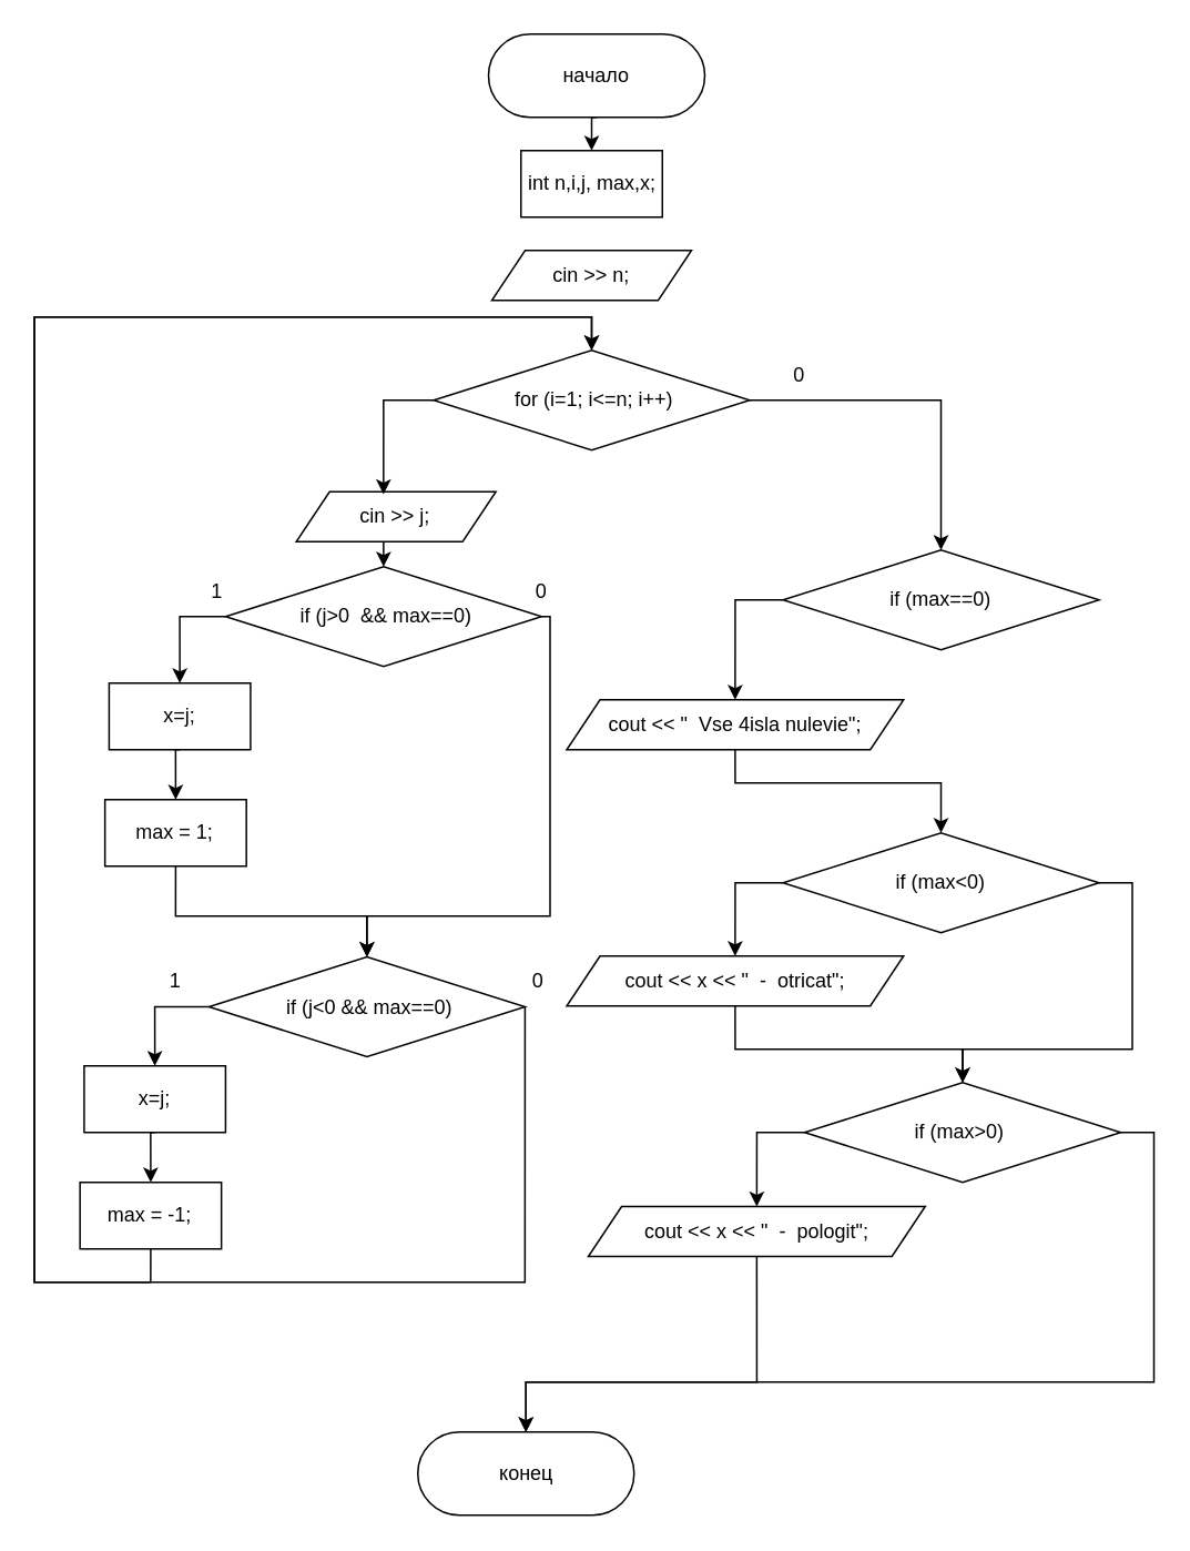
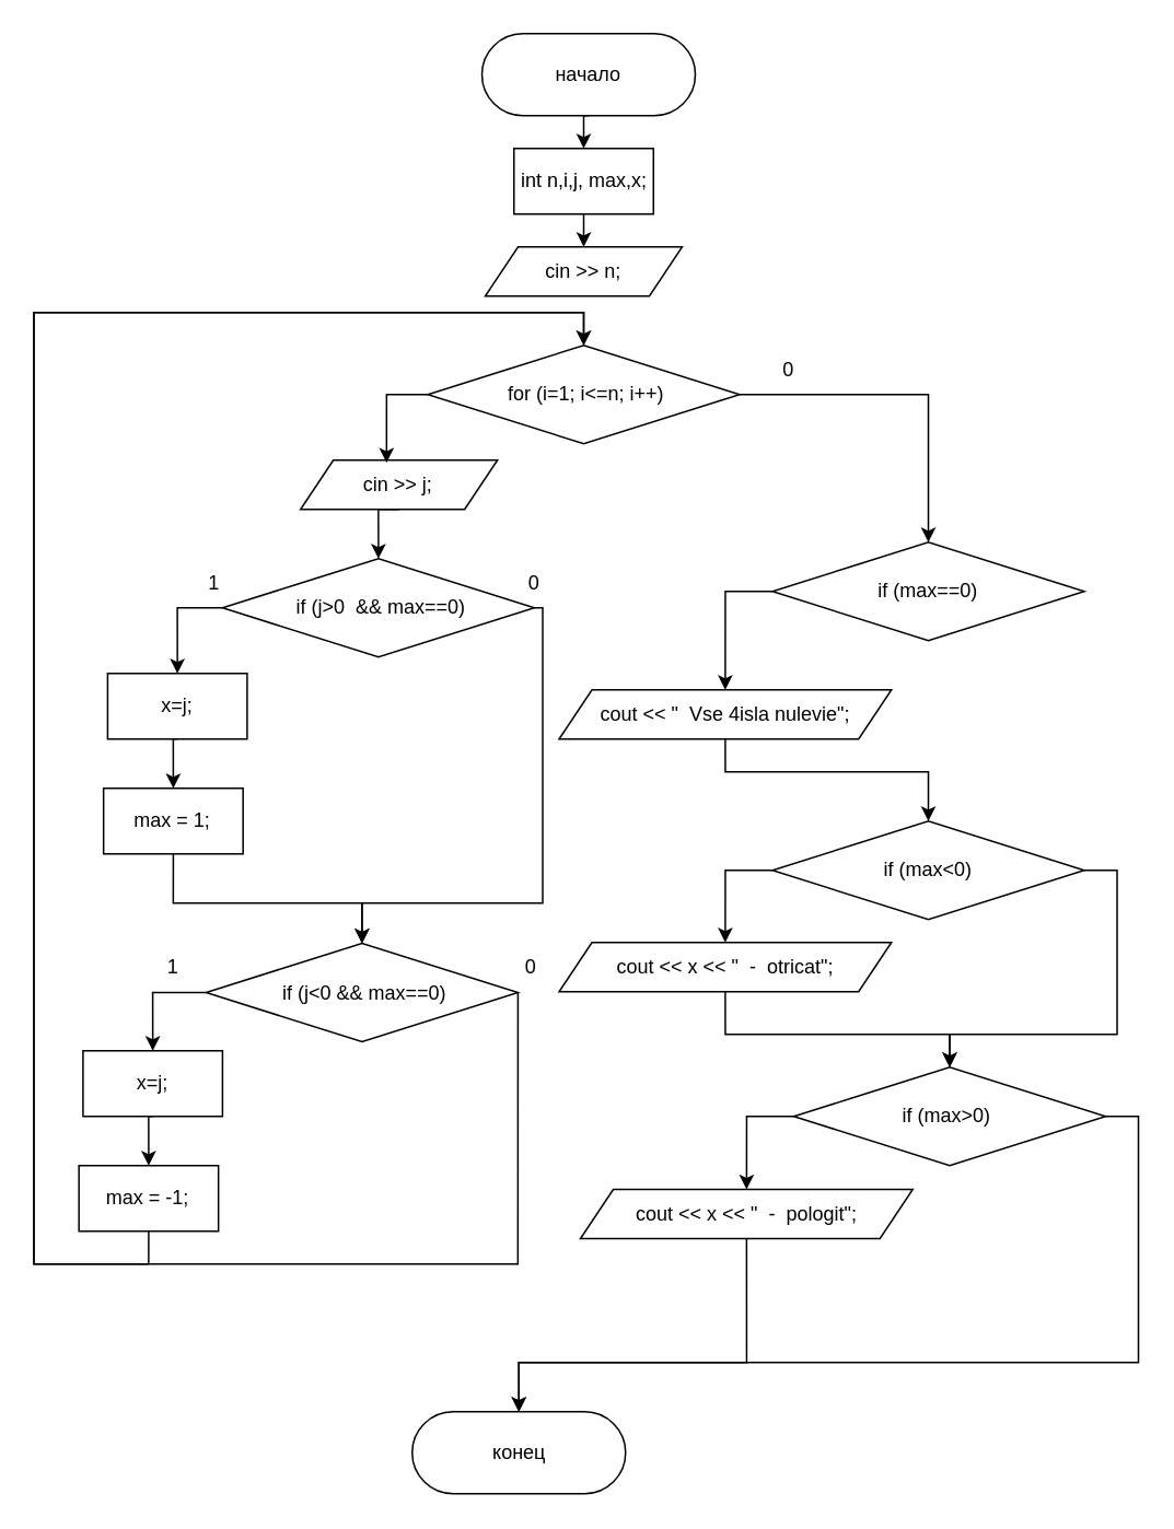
  <mxCell id="0" />
  <mxCell id="1" parent="0" />
  <mxCell id="2" style="edgeStyle=orthogonalEdgeStyle;rounded=0;orthogonalLoop=1;jettySize=auto;html=1;exitX=0.5;exitY=1;exitDx=0;exitDy=0;entryX=0.5;entryY=0;entryDx=0;entryDy=0;" edge="1" parent="1" source="3" target="5"><mxGeometry relative="1" as="geometry" /></mxCell>
  <mxCell id="3" value="начало" style="rounded=1;whiteSpace=wrap;html=1;arcSize=50;" vertex="1" parent="1"><mxGeometry x="293" width="130" height="50" as="geometry" y="20" /></mxCell>
+ <mxCell id="4" style="edgeStyle=orthogonalEdgeStyle;rounded=0;orthogonalLoop=1;jettySize=auto;html=1;exitX=0.5;exitY=1;exitDx=0;exitDy=0;entryX=0.5;entryY=0;entryDx=0;entryDy=0;" edge="1" parent="1" source="5" target="6"><mxGeometry relative="1" as="geometry"><mxPoint x="355" y="160" as="targetPoint" /></mxGeometry></mxCell>
  <mxCell id="5" value="int n,i,j, max,x;" style="rounded=0;whiteSpace=wrap;html=1;" vertex="1" parent="1"><mxGeometry x="312.5" y="90" width="85" height="40" as="geometry" /></mxCell>
  <mxCell id="6" value="cin &amp;gt;&amp;gt; n;" style="shape=parallelogram;perimeter=parallelogramPerimeter;whiteSpace=wrap;html=1;fixedSize=1;rounded=1;arcSize=0;" vertex="1" parent="1"><mxGeometry x="295" y="150" width="120" height="30" as="geometry" /></mxCell>
  <mxCell id="7" value="конец&lt;br&gt;" style="rounded=1;whiteSpace=wrap;html=1;arcSize=50;" vertex="1" parent="1"><mxGeometry x="250.5" y="860" width="130" height="50" as="geometry" /></mxCell>
  <mxCell id="8" style="edgeStyle=orthogonalEdgeStyle;rounded=0;orthogonalLoop=1;jettySize=auto;html=1;exitX=0.5;exitY=1;exitDx=0;exitDy=0;entryX=0.5;entryY=0;entryDx=0;entryDy=0;" edge="1" parent="1" source="9" target="17"><mxGeometry relative="1" as="geometry" /></mxCell>
- <mxCell id="9" value="cin &amp;gt;&amp;gt; j;" style="shape=parallelogram;perimeter=parallelogramPerimeter;whiteSpace=wrap;html=1;fixedSize=1;rounded=1;arcSize=0;" vertex="1" parent="1"><mxGeometry x="177.44" y="295" width="120" height="30" as="geometry" /></mxCell>
+ <mxCell id="9" value="cin &amp;gt;&amp;gt; j;" style="shape=parallelogram;perimeter=parallelogramPerimeter;whiteSpace=wrap;html=1;fixedSize=1;rounded=1;arcSize=0;" vertex="1" parent="1"><mxGeometry x="182.44" y="280" width="120" height="30" as="geometry" /></mxCell>
  <mxCell id="10" value="1" style="text;html=1;strokeColor=none;fillColor=none;align=center;verticalAlign=middle;whiteSpace=wrap;rounded=0;" vertex="1" parent="1"><mxGeometry x="74.94" y="574" width="60" height="30" as="geometry" /></mxCell>
  <mxCell id="11" value="0" style="text;html=1;strokeColor=none;fillColor=none;align=center;verticalAlign=middle;whiteSpace=wrap;rounded=0;" vertex="1" parent="1"><mxGeometry x="295" y="340" width="60" height="30" as="geometry" /></mxCell>
  <mxCell id="12" style="edgeStyle=orthogonalEdgeStyle;rounded=0;orthogonalLoop=1;jettySize=auto;html=1;exitX=0;exitY=0.5;exitDx=0;exitDy=0;entryX=0.437;entryY=0.051;entryDx=0;entryDy=0;entryPerimeter=0;" edge="1" parent="1" source="14" target="9"><mxGeometry relative="1" as="geometry" /></mxCell>
  <mxCell id="13" style="edgeStyle=orthogonalEdgeStyle;rounded=0;orthogonalLoop=1;jettySize=auto;html=1;exitX=1;exitY=0.5;exitDx=0;exitDy=0;entryX=0.5;entryY=0;entryDx=0;entryDy=0;" edge="1" parent="1" source="14" target="32"><mxGeometry relative="1" as="geometry" /></mxCell>
  <mxCell id="14" value="&amp;nbsp;for (i=1; i&amp;lt;=n; i++)" style="rhombus;whiteSpace=wrap;html=1;rounded=1;arcSize=0;" vertex="1" parent="1"><mxGeometry x="260" y="210" width="190" height="60" as="geometry" /></mxCell>
  <mxCell id="15" style="edgeStyle=orthogonalEdgeStyle;rounded=0;orthogonalLoop=1;jettySize=auto;html=1;exitX=0;exitY=0.5;exitDx=0;exitDy=0;entryX=0.5;entryY=0;entryDx=0;entryDy=0;" edge="1" parent="1" source="17" target="21"><mxGeometry relative="1" as="geometry" /></mxCell>
  <mxCell id="16" style="edgeStyle=orthogonalEdgeStyle;rounded=0;orthogonalLoop=1;jettySize=auto;html=1;exitX=1;exitY=0.5;exitDx=0;exitDy=0;entryX=0.5;entryY=0;entryDx=0;entryDy=0;" edge="1" parent="1" source="17" target="24"><mxGeometry relative="1" as="geometry"><Array as="points"><mxPoint x="330" y="370" /><mxPoint x="330" y="550" /><mxPoint x="220" y="550" /></Array></mxGeometry></mxCell>
  <mxCell id="17" value="&amp;nbsp;if (j&amp;gt;0&amp;nbsp; &amp;amp;&amp;amp; max==0)" style="rhombus;whiteSpace=wrap;html=1;rounded=1;arcSize=0;" vertex="1" parent="1"><mxGeometry x="134.94" y="340" width="190" height="60" as="geometry" /></mxCell>
  <mxCell id="18" style="edgeStyle=orthogonalEdgeStyle;rounded=0;orthogonalLoop=1;jettySize=auto;html=1;exitX=0.5;exitY=1;exitDx=0;exitDy=0;entryX=0.5;entryY=0;entryDx=0;entryDy=0;" edge="1" parent="1" source="19" target="24"><mxGeometry relative="1" as="geometry"><Array as="points"><mxPoint x="105" y="550" /><mxPoint x="220" y="550" /></Array></mxGeometry></mxCell>
  <mxCell id="19" value="max = 1;" style="rounded=0;whiteSpace=wrap;html=1;" vertex="1" parent="1"><mxGeometry x="62.44" y="480" width="85" height="40" as="geometry" /></mxCell>
  <mxCell id="20" style="edgeStyle=orthogonalEdgeStyle;rounded=0;orthogonalLoop=1;jettySize=auto;html=1;exitX=0.5;exitY=1;exitDx=0;exitDy=0;entryX=0.5;entryY=0;entryDx=0;entryDy=0;" edge="1" parent="1" source="21" target="19"><mxGeometry relative="1" as="geometry" /></mxCell>
  <mxCell id="21" value="x=j;" style="rounded=0;whiteSpace=wrap;html=1;" vertex="1" parent="1"><mxGeometry x="64.94" y="410" width="85" height="40" as="geometry" /></mxCell>
  <mxCell id="22" style="edgeStyle=orthogonalEdgeStyle;rounded=0;orthogonalLoop=1;jettySize=auto;html=1;exitX=0;exitY=0.5;exitDx=0;exitDy=0;entryX=0.5;entryY=0;entryDx=0;entryDy=0;" edge="1" parent="1" source="24" target="28"><mxGeometry relative="1" as="geometry" /></mxCell>
  <mxCell id="23" style="edgeStyle=orthogonalEdgeStyle;rounded=0;orthogonalLoop=1;jettySize=auto;html=1;exitX=1;exitY=0.5;exitDx=0;exitDy=0;entryX=0.5;entryY=0;entryDx=0;entryDy=0;" edge="1" parent="1" source="24" target="14"><mxGeometry relative="1" as="geometry"><Array as="points"><mxPoint x="315" y="770" /><mxPoint x="20" y="770" /><mxPoint x="20" y="190" /><mxPoint x="355" y="190" /></Array></mxGeometry></mxCell>
  <mxCell id="24" value="&amp;nbsp;if (j&amp;lt;0 &amp;amp;&amp;amp; max==0)" style="rhombus;whiteSpace=wrap;html=1;rounded=1;arcSize=0;" vertex="1" parent="1"><mxGeometry x="124.94" y="574.5" width="190" height="60" as="geometry" /></mxCell>
  <mxCell id="25" style="edgeStyle=orthogonalEdgeStyle;rounded=0;orthogonalLoop=1;jettySize=auto;html=1;exitX=0.5;exitY=1;exitDx=0;exitDy=0;entryX=0.5;entryY=0;entryDx=0;entryDy=0;" edge="1" parent="1" source="26" target="14"><mxGeometry relative="1" as="geometry"><Array as="points"><mxPoint x="90" y="770" /><mxPoint x="20" y="770" /><mxPoint x="20" y="190" /><mxPoint x="355" y="190" /></Array></mxGeometry></mxCell>
  <mxCell id="26" value="max = -1;" style="rounded=0;whiteSpace=wrap;html=1;" vertex="1" parent="1"><mxGeometry x="47.44" y="710" width="85" height="40" as="geometry" /></mxCell>
  <mxCell id="27" style="edgeStyle=orthogonalEdgeStyle;rounded=0;orthogonalLoop=1;jettySize=auto;html=1;exitX=0.5;exitY=1;exitDx=0;exitDy=0;entryX=0.5;entryY=0;entryDx=0;entryDy=0;" edge="1" parent="1" source="28" target="26"><mxGeometry relative="1" as="geometry" /></mxCell>
  <mxCell id="28" value="x=j;" style="rounded=0;whiteSpace=wrap;html=1;" vertex="1" parent="1"><mxGeometry x="49.94" y="640" width="85" height="40" as="geometry" /></mxCell>
  <mxCell id="29" value="1" style="text;html=1;strokeColor=none;fillColor=none;align=center;verticalAlign=middle;whiteSpace=wrap;rounded=0;" vertex="1" parent="1"><mxGeometry x="100" y="340" width="60" height="30" as="geometry" /></mxCell>
  <mxCell id="30" value="0" style="text;html=1;strokeColor=none;fillColor=none;align=center;verticalAlign=middle;whiteSpace=wrap;rounded=0;" vertex="1" parent="1"><mxGeometry x="293" y="574" width="60" height="30" as="geometry" /></mxCell>
  <mxCell id="31" style="edgeStyle=orthogonalEdgeStyle;rounded=0;orthogonalLoop=1;jettySize=auto;html=1;exitX=0;exitY=0.5;exitDx=0;exitDy=0;entryX=0.5;entryY=0;entryDx=0;entryDy=0;" edge="1" parent="1" source="32" target="34"><mxGeometry relative="1" as="geometry" /></mxCell>
  <mxCell id="32" value="if (max==0)" style="rhombus;whiteSpace=wrap;html=1;rounded=1;arcSize=0;" vertex="1" parent="1"><mxGeometry x="470" y="330" width="190" height="60" as="geometry" /></mxCell>
  <mxCell id="33" style="edgeStyle=orthogonalEdgeStyle;rounded=0;orthogonalLoop=1;jettySize=auto;html=1;exitX=0.5;exitY=1;exitDx=0;exitDy=0;entryX=0.5;entryY=0;entryDx=0;entryDy=0;" edge="1" parent="1" source="34" target="38"><mxGeometry relative="1" as="geometry"><Array as="points"><mxPoint x="441" y="470" /><mxPoint x="565" y="470" /></Array></mxGeometry></mxCell>
  <mxCell id="34" value="cout &amp;lt;&amp;lt; &quot;&amp;nbsp; Vse 4isla nulevie&quot;;" style="shape=parallelogram;perimeter=parallelogramPerimeter;whiteSpace=wrap;html=1;fixedSize=1;rounded=1;arcSize=0;" vertex="1" parent="1"><mxGeometry x="340" y="420" width="202.5" height="30" as="geometry" /></mxCell>
  <mxCell id="35" value="0" style="text;html=1;strokeColor=none;fillColor=none;align=center;verticalAlign=middle;whiteSpace=wrap;rounded=0;" vertex="1" parent="1"><mxGeometry x="450" y="210" width="60" height="30" as="geometry" /></mxCell>
  <mxCell id="36" style="edgeStyle=orthogonalEdgeStyle;rounded=0;orthogonalLoop=1;jettySize=auto;html=1;exitX=0;exitY=0.5;exitDx=0;exitDy=0;entryX=0.5;entryY=0;entryDx=0;entryDy=0;" edge="1" parent="1" source="38" target="40"><mxGeometry relative="1" as="geometry" /></mxCell>
  <mxCell id="37" style="edgeStyle=orthogonalEdgeStyle;rounded=0;orthogonalLoop=1;jettySize=auto;html=1;exitX=1;exitY=0.5;exitDx=0;exitDy=0;entryX=0.5;entryY=0;entryDx=0;entryDy=0;" edge="1" parent="1" source="38" target="43"><mxGeometry relative="1" as="geometry"><Array as="points"><mxPoint x="680" y="530" /><mxPoint x="680" y="630" /><mxPoint x="578" y="630" /></Array></mxGeometry></mxCell>
  <mxCell id="38" value="if (max&amp;lt;0)" style="rhombus;whiteSpace=wrap;html=1;rounded=1;arcSize=0;" vertex="1" parent="1"><mxGeometry x="470" y="500" width="190" height="60" as="geometry" /></mxCell>
  <mxCell id="39" style="edgeStyle=orthogonalEdgeStyle;rounded=0;orthogonalLoop=1;jettySize=auto;html=1;exitX=0.5;exitY=1;exitDx=0;exitDy=0;entryX=0.5;entryY=0;entryDx=0;entryDy=0;" edge="1" parent="1" source="40" target="43"><mxGeometry relative="1" as="geometry"><Array as="points"><mxPoint x="441" y="630" /><mxPoint x="578" y="630" /></Array></mxGeometry></mxCell>
  <mxCell id="40" value="cout &amp;lt;&amp;lt; x &amp;lt;&amp;lt; &quot;&amp;nbsp; -&amp;nbsp; otricat&quot;;" style="shape=parallelogram;perimeter=parallelogramPerimeter;whiteSpace=wrap;html=1;fixedSize=1;rounded=1;arcSize=0;" vertex="1" parent="1"><mxGeometry x="340" y="574" width="202.5" height="30" as="geometry" /></mxCell>
  <mxCell id="41" style="edgeStyle=orthogonalEdgeStyle;rounded=0;orthogonalLoop=1;jettySize=auto;html=1;exitX=0;exitY=0.5;exitDx=0;exitDy=0;entryX=0.5;entryY=0;entryDx=0;entryDy=0;" edge="1" parent="1" source="43" target="45"><mxGeometry relative="1" as="geometry" /></mxCell>
  <mxCell id="42" style="edgeStyle=orthogonalEdgeStyle;rounded=0;orthogonalLoop=1;jettySize=auto;html=1;exitX=1;exitY=0.5;exitDx=0;exitDy=0;entryX=0.5;entryY=0;entryDx=0;entryDy=0;" edge="1" parent="1" source="43" target="7"><mxGeometry relative="1" as="geometry"><Array as="points"><mxPoint x="693" y="680" /><mxPoint x="693" y="830" /><mxPoint x="315" y="830" /></Array></mxGeometry></mxCell>
  <mxCell id="43" value="if (max&amp;gt;0)&amp;nbsp;" style="rhombus;whiteSpace=wrap;html=1;rounded=1;arcSize=0;" vertex="1" parent="1"><mxGeometry x="483" y="650" width="190" height="60" as="geometry" /></mxCell>
  <mxCell id="44" style="edgeStyle=orthogonalEdgeStyle;rounded=0;orthogonalLoop=1;jettySize=auto;html=1;exitX=0.5;exitY=1;exitDx=0;exitDy=0;entryX=0.5;entryY=0;entryDx=0;entryDy=0;" edge="1" parent="1" source="45" target="7"><mxGeometry relative="1" as="geometry"><Array as="points"><mxPoint x="454" y="830" /><mxPoint x="315" y="830" /></Array></mxGeometry></mxCell>
  <mxCell id="45" value="cout &amp;lt;&amp;lt; x &amp;lt;&amp;lt; &quot;&amp;nbsp; -&amp;nbsp; pologit&quot;;" style="shape=parallelogram;perimeter=parallelogramPerimeter;whiteSpace=wrap;html=1;fixedSize=1;rounded=1;arcSize=0;" vertex="1" parent="1"><mxGeometry x="353" y="724.5" width="202.5" height="30" as="geometry" /></mxCell>
